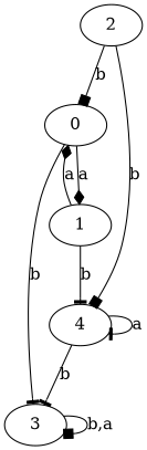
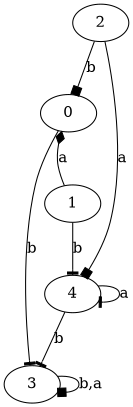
  digraph {
    d2tdocpreamble="\usetikzlibrary{automata}"
    d2tfigpreamble="\tikzstyle{every state}= [ draw=blue!50,very thick,fill=blue!20]  \tikzstyle{auto}= [fill=white]"
    ranksep=0.5
    node [style=state]
    edge [arrowhead=tee lblstyle=auto topath="bend right"]
    n1 [label=0]
    n2 [label=1 style="state, initial"]
    n3 [label=3 style="state, accepting"]
    n4 [label=4]
    n5 [label=2]
-   n1 -> n2 [arrowhead=diamond label=a]
    n1 -> n3 [label=b]
    n2 -> n1 [arrowhead=diamond label=a]
    n2 -> n4 [label=b]
    n3 -> n3 [arrowhead=box label="b,a" topath="loop above"]
    n4 -> n3 [label=b]
    n4 -> n4 [label=a topath="loop above"]
    n5 -> n1 [arrowhead=box label=b]
-   n5 -> n4 [arrowhead=box label=b]
+   n5 -> n4 [arrowhead=box label=a]
  }
